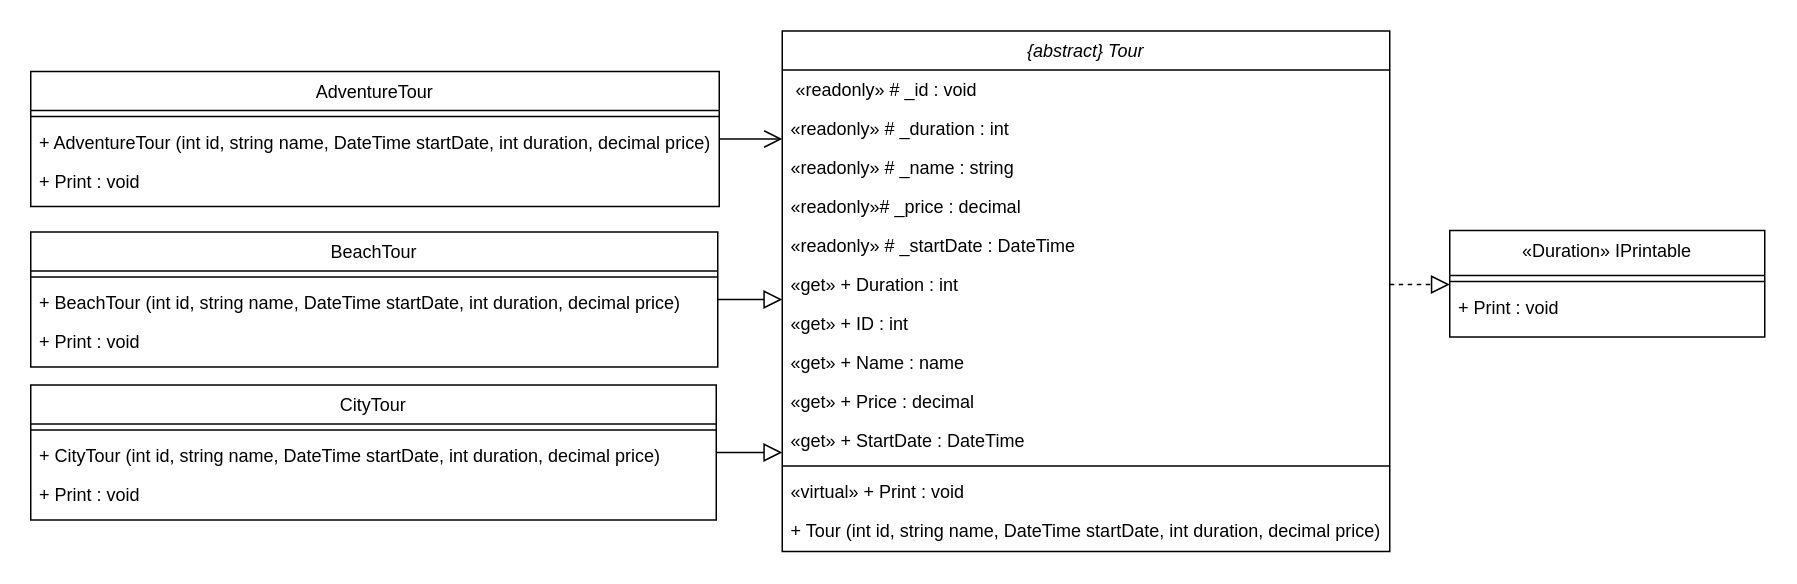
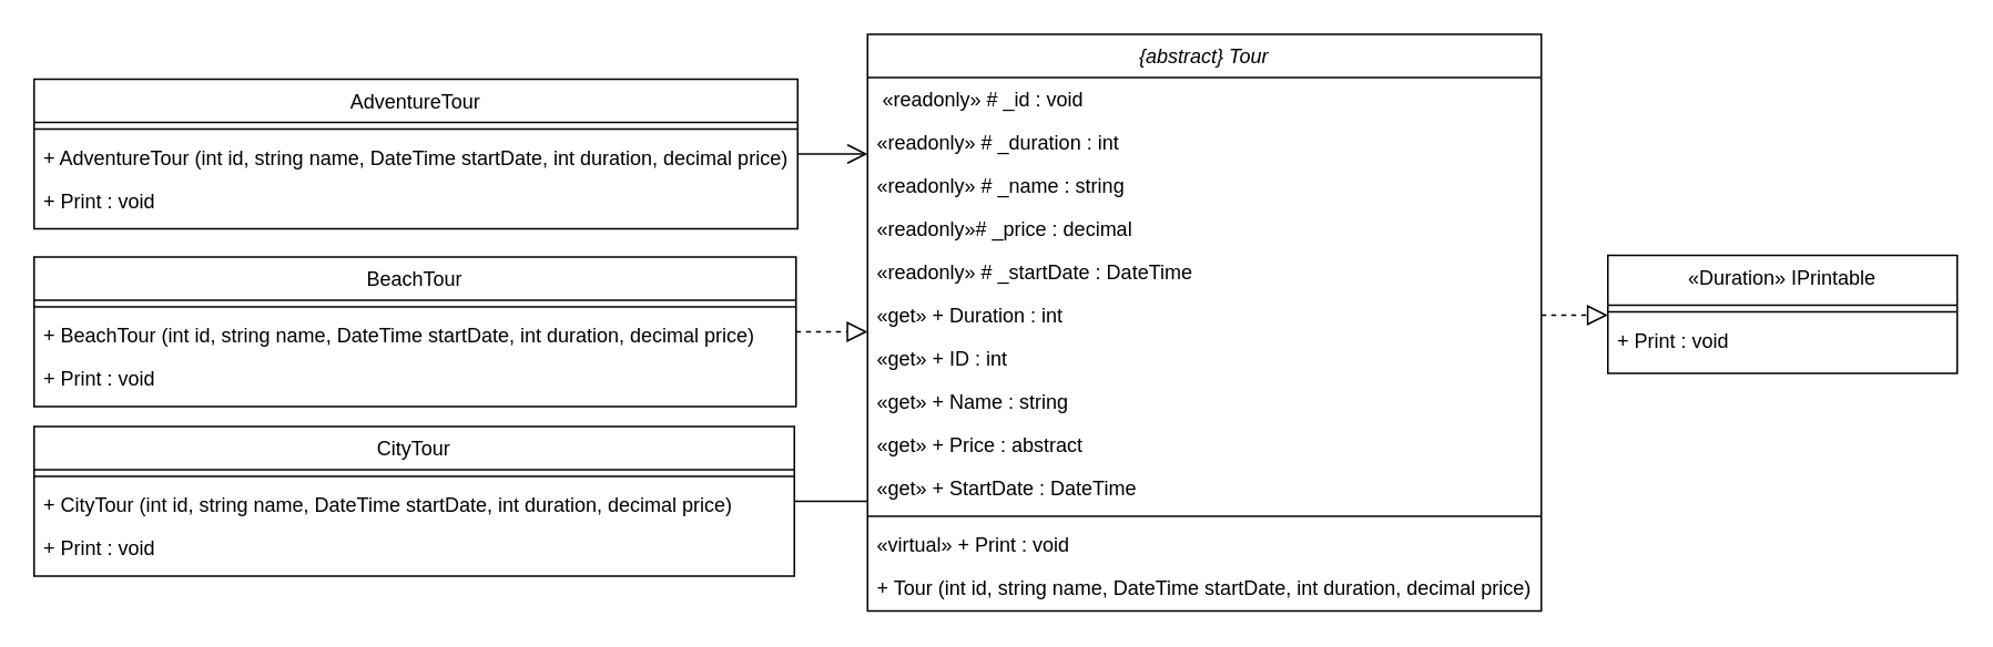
  <mxCell id="0" />
  <mxCell id="1" parent="0" />
  <mxCell id="2" value="{abstract} Tour" style="swimlane;fontStyle=2;align=center;verticalAlign=top;childLayout=stackLayout;horizontal=1;startSize=26;horizontalStack=0;resizeParent=1;resizeLast=0;collapsible=1;marginBottom=0;rounded=0;shadow=0;strokeWidth=1;" parent="1" vertex="1"><mxGeometry x="521" y="20" width="405" height="347" as="geometry"><mxRectangle x="230" y="140" width="160" height="26" as="alternateBounds" /></mxGeometry></mxCell>
  <mxCell id="3" value=" «readonly» # _id : void" style="text;align=left;verticalAlign=top;spacingLeft=4;spacingRight=4;overflow=hidden;rotatable=0;points=[[0,0.5],[1,0.5]];portConstraint=eastwest;" parent="2" vertex="1"><mxGeometry y="26" width="405" height="26" as="geometry" /></mxCell>
  <mxCell id="4" value="«readonly» # _duration : int        " style="text;align=left;verticalAlign=top;spacingLeft=4;spacingRight=4;overflow=hidden;rotatable=0;points=[[0,0.5],[1,0.5]];portConstraint=eastwest;" parent="2" vertex="1"><mxGeometry y="52" width="405" height="26" as="geometry" /></mxCell>
  <mxCell id="5" value="«readonly» # _name : string" style="text;align=left;verticalAlign=top;spacingLeft=4;spacingRight=4;overflow=hidden;rotatable=0;points=[[0,0.5],[1,0.5]];portConstraint=eastwest;" parent="2" vertex="1"><mxGeometry y="78" width="405" height="26" as="geometry" /></mxCell>
  <mxCell id="6" value="«readonly»# _price : decimal" style="text;align=left;verticalAlign=top;spacingLeft=4;spacingRight=4;overflow=hidden;rotatable=0;points=[[0,0.5],[1,0.5]];portConstraint=eastwest;rounded=0;shadow=0;html=0;" parent="2" vertex="1"><mxGeometry y="104" width="405" height="26" as="geometry" /></mxCell>
  <mxCell id="7" value="«readonly» # _startDate : DateTime" style="text;align=left;verticalAlign=top;spacingLeft=4;spacingRight=4;overflow=hidden;rotatable=0;points=[[0,0.5],[1,0.5]];portConstraint=eastwest;rounded=0;shadow=0;html=0;" parent="2" vertex="1"><mxGeometry y="130" width="405" height="26" as="geometry" /></mxCell>
  <mxCell id="8" value="«get» + Duration : int" style="text;align=left;verticalAlign=top;spacingLeft=4;spacingRight=4;overflow=hidden;rotatable=0;points=[[0,0.5],[1,0.5]];portConstraint=eastwest;rounded=0;shadow=0;html=0;" parent="2" vertex="1"><mxGeometry y="156" width="405" height="26" as="geometry" /></mxCell>
  <mxCell id="9" value="«get» + ID : int" style="text;align=left;verticalAlign=top;spacingLeft=4;spacingRight=4;overflow=hidden;rotatable=0;points=[[0,0.5],[1,0.5]];portConstraint=eastwest;rounded=0;shadow=0;html=0;" parent="2" vertex="1"><mxGeometry y="182" width="405" height="26" as="geometry" /></mxCell>
- <mxCell id="10" value="«get» + Name : name" style="text;align=left;verticalAlign=top;spacingLeft=4;spacingRight=4;overflow=hidden;rotatable=0;points=[[0,0.5],[1,0.5]];portConstraint=eastwest;rounded=0;shadow=0;html=0;" parent="2" vertex="1"><mxGeometry y="208" width="405" height="26" as="geometry" /></mxCell>
- <mxCell id="11" value="«get» + Price : decimal" style="text;align=left;verticalAlign=top;spacingLeft=4;spacingRight=4;overflow=hidden;rotatable=0;points=[[0,0.5],[1,0.5]];portConstraint=eastwest;rounded=0;shadow=0;html=0;" parent="2" vertex="1"><mxGeometry y="234" width="405" height="26" as="geometry" /></mxCell>
+ <mxCell id="10" value="«get» + Name : string" style="text;align=left;verticalAlign=top;spacingLeft=4;spacingRight=4;overflow=hidden;rotatable=0;points=[[0,0.5],[1,0.5]];portConstraint=eastwest;rounded=0;shadow=0;html=0;" parent="2" vertex="1"><mxGeometry y="208" width="405" height="26" as="geometry" /></mxCell>
+ <mxCell id="11" value="«get» + Price : abstract" style="text;align=left;verticalAlign=top;spacingLeft=4;spacingRight=4;overflow=hidden;rotatable=0;points=[[0,0.5],[1,0.5]];portConstraint=eastwest;rounded=0;shadow=0;html=0;" parent="2" vertex="1"><mxGeometry y="234" width="405" height="26" as="geometry" /></mxCell>
  <mxCell id="12" value="«get» + StartDate : DateTime" style="text;align=left;verticalAlign=top;spacingLeft=4;spacingRight=4;overflow=hidden;rotatable=0;points=[[0,0.5],[1,0.5]];portConstraint=eastwest;" parent="2" vertex="1"><mxGeometry y="260" width="405" height="26" as="geometry" /></mxCell>
  <mxCell id="13" value="" style="line;html=1;strokeWidth=1;align=left;verticalAlign=middle;spacingTop=-1;spacingLeft=3;spacingRight=3;rotatable=0;labelPosition=right;points=[];portConstraint=eastwest;" parent="2" vertex="1"><mxGeometry y="286" width="405" height="8" as="geometry" /></mxCell>
  <mxCell id="14" value="«virtual» + Print : void " style="text;align=left;verticalAlign=top;spacingLeft=4;spacingRight=4;overflow=hidden;rotatable=0;points=[[0,0.5],[1,0.5]];portConstraint=eastwest;" parent="2" vertex="1"><mxGeometry y="294" width="405" height="26" as="geometry" /></mxCell>
  <mxCell id="15" value="+ Tour (int id, string name, DateTime startDate, int duration, decimal price)" style="text;align=left;verticalAlign=top;spacingLeft=4;spacingRight=4;overflow=hidden;rotatable=0;points=[[0,0.5],[1,0.5]];portConstraint=eastwest;" parent="2" vertex="1"><mxGeometry y="320" width="405" height="26" as="geometry" /></mxCell>
  <mxCell id="16" value="AdventureTour" style="swimlane;fontStyle=0;align=center;verticalAlign=top;childLayout=stackLayout;horizontal=1;startSize=26;horizontalStack=0;resizeParent=1;resizeLast=0;collapsible=1;marginBottom=0;rounded=0;shadow=0;strokeWidth=1;" parent="1" vertex="1"><mxGeometry x="20" y="47" width="459" height="90" as="geometry"><mxRectangle x="130" y="380" width="160" height="26" as="alternateBounds" /></mxGeometry></mxCell>
  <mxCell id="17" value="" style="line;html=1;strokeWidth=1;align=left;verticalAlign=middle;spacingTop=-1;spacingLeft=3;spacingRight=3;rotatable=0;labelPosition=right;points=[];portConstraint=eastwest;" parent="16" vertex="1"><mxGeometry y="26" width="459" height="8" as="geometry" /></mxCell>
  <mxCell id="18" value="+ AdventureTour (int id, string name, DateTime startDate, int duration, decimal price)" style="text;align=left;verticalAlign=top;spacingLeft=4;spacingRight=4;overflow=hidden;rotatable=0;points=[[0,0.5],[1,0.5]];portConstraint=eastwest;" parent="16" vertex="1"><mxGeometry y="34" width="459" height="26" as="geometry" /></mxCell>
  <mxCell id="19" value="+ Print : void" style="text;align=left;verticalAlign=top;spacingLeft=4;spacingRight=4;overflow=hidden;rotatable=0;points=[[0,0.5],[1,0.5]];portConstraint=eastwest;" parent="16" vertex="1"><mxGeometry y="60" width="459" height="26" as="geometry" /></mxCell>
  <mxCell id="20" value="" style="endArrow=open;endSize=10;endFill=0;shadow=0;strokeWidth=1;rounded=0;curved=0;edgeStyle=elbowEdgeStyle;elbow=vertical;" parent="1" source="16" target="2" edge="1"><mxGeometry width="160" relative="1" as="geometry"><mxPoint x="841" y="224" as="sourcePoint" /><mxPoint x="841" y="224" as="targetPoint" /></mxGeometry></mxCell>
- <mxCell id="21" value="" style="endArrow=block;endSize=10;endFill=0;shadow=0;strokeWidth=1;rounded=0;curved=0;edgeStyle=elbowEdgeStyle;elbow=vertical;" parent="1" source="26" target="2" edge="1"><mxGeometry width="160" relative="1" as="geometry"><mxPoint x="911" y="581" as="sourcePoint" /><mxPoint x="831" y="411" as="targetPoint" /></mxGeometry></mxCell>
+ <mxCell id="21" value="" style="endArrow=none;endSize=10;endFill=0;shadow=0;strokeWidth=1;rounded=0;curved=0;edgeStyle=elbowEdgeStyle;elbow=vertical;" parent="1" source="26" target="2" edge="1"><mxGeometry width="160" relative="1" as="geometry"><mxPoint x="911" y="581" as="sourcePoint" /><mxPoint x="831" y="411" as="targetPoint" /></mxGeometry></mxCell>
  <mxCell id="22" value="«Duration» IPrintable" style="swimlane;fontStyle=0;align=center;verticalAlign=top;childLayout=stackLayout;horizontal=1;startSize=30;horizontalStack=0;resizeParent=1;resizeLast=0;collapsible=1;marginBottom=0;rounded=0;shadow=0;strokeWidth=1;" parent="1" vertex="1"><mxGeometry x="966" y="153" width="210" height="71" as="geometry"><mxRectangle x="340" y="380" width="170" height="26" as="alternateBounds" /></mxGeometry></mxCell>
  <mxCell id="23" value="" style="line;html=1;strokeWidth=1;align=left;verticalAlign=middle;spacingTop=-1;spacingLeft=3;spacingRight=3;rotatable=0;labelPosition=right;points=[];portConstraint=eastwest;" parent="22" vertex="1"><mxGeometry y="30" width="210" height="8" as="geometry" /></mxCell>
  <mxCell id="24" value="+ Print : void" style="text;align=left;verticalAlign=top;spacingLeft=4;spacingRight=4;overflow=hidden;rotatable=0;points=[[0,0.5],[1,0.5]];portConstraint=eastwest;" parent="22" vertex="1"><mxGeometry y="38" width="210" height="26" as="geometry" /></mxCell>
  <mxCell id="25" value="" style="endArrow=block;endSize=10;endFill=0;shadow=0;strokeWidth=1;rounded=0;curved=0;edgeStyle=elbowEdgeStyle;elbow=vertical;exitX=1;exitY=0.5;exitDx=0;exitDy=0;dashed=1;" parent="1" source="8" target="22" edge="1"><mxGeometry width="160" relative="1" as="geometry"><mxPoint x="921" y="591" as="sourcePoint" /><mxPoint x="841" y="421" as="targetPoint" /></mxGeometry></mxCell>
  <mxCell id="26" value="CityTour" style="swimlane;fontStyle=0;align=center;verticalAlign=top;childLayout=stackLayout;horizontal=1;startSize=26;horizontalStack=0;resizeParent=1;resizeLast=0;collapsible=1;marginBottom=0;rounded=0;shadow=0;strokeWidth=1;" parent="1" vertex="1"><mxGeometry x="20" y="256" width="457" height="90" as="geometry"><mxRectangle x="130" y="380" width="160" height="26" as="alternateBounds" /></mxGeometry></mxCell>
  <mxCell id="27" value="" style="line;html=1;strokeWidth=1;align=left;verticalAlign=middle;spacingTop=-1;spacingLeft=3;spacingRight=3;rotatable=0;labelPosition=right;points=[];portConstraint=eastwest;" parent="26" vertex="1"><mxGeometry y="26" width="457" height="8" as="geometry" /></mxCell>
  <mxCell id="28" value="+ CityTour (int id, string name, DateTime startDate, int duration, decimal price)" style="text;align=left;verticalAlign=top;spacingLeft=4;spacingRight=4;overflow=hidden;rotatable=0;points=[[0,0.5],[1,0.5]];portConstraint=eastwest;" parent="26" vertex="1"><mxGeometry y="34" width="457" height="26" as="geometry" /></mxCell>
  <mxCell id="29" value="+ Print : void" style="text;align=left;verticalAlign=top;spacingLeft=4;spacingRight=4;overflow=hidden;rotatable=0;points=[[0,0.5],[1,0.5]];portConstraint=eastwest;" parent="26" vertex="1"><mxGeometry y="60" width="457" height="26" as="geometry" /></mxCell>
  <mxCell id="30" value="BeachTour" style="swimlane;fontStyle=0;align=center;verticalAlign=top;childLayout=stackLayout;horizontal=1;startSize=26;horizontalStack=0;resizeParent=1;resizeLast=0;collapsible=1;marginBottom=0;rounded=0;shadow=0;strokeWidth=1;" parent="1" vertex="1"><mxGeometry x="20" y="154" width="458" height="90" as="geometry"><mxRectangle x="130" y="380" width="160" height="26" as="alternateBounds" /></mxGeometry></mxCell>
  <mxCell id="31" value="" style="line;html=1;strokeWidth=1;align=left;verticalAlign=middle;spacingTop=-1;spacingLeft=3;spacingRight=3;rotatable=0;labelPosition=right;points=[];portConstraint=eastwest;" parent="30" vertex="1"><mxGeometry y="26" width="458" height="8" as="geometry" /></mxCell>
  <mxCell id="32" value="+ BeachTour (int id, string name, DateTime startDate, int duration, decimal price)" style="text;align=left;verticalAlign=top;spacingLeft=4;spacingRight=4;overflow=hidden;rotatable=0;points=[[0,0.5],[1,0.5]];portConstraint=eastwest;" parent="30" vertex="1"><mxGeometry y="34" width="458" height="26" as="geometry" /></mxCell>
  <mxCell id="33" value="+ Print : void" style="text;align=left;verticalAlign=top;spacingLeft=4;spacingRight=4;overflow=hidden;rotatable=0;points=[[0,0.5],[1,0.5]];portConstraint=eastwest;" parent="30" vertex="1"><mxGeometry y="60" width="458" height="26" as="geometry" /></mxCell>
- <mxCell id="34" value="" style="endArrow=block;endSize=10;endFill=0;shadow=0;strokeWidth=1;rounded=0;curved=0;edgeStyle=elbowEdgeStyle;elbow=vertical;" parent="1" source="30" target="2" edge="1"><mxGeometry width="160" relative="1" as="geometry"><mxPoint x="771" y="731" as="sourcePoint" /><mxPoint x="798" y="376" as="targetPoint" /></mxGeometry></mxCell>
+ <mxCell id="34" value="" style="endArrow=block;endSize=10;endFill=0;shadow=0;strokeWidth=1;rounded=0;curved=0;edgeStyle=elbowEdgeStyle;elbow=vertical;dashed=1;" parent="1" source="30" target="2" edge="1"><mxGeometry width="160" relative="1" as="geometry"><mxPoint x="771" y="731" as="sourcePoint" /><mxPoint x="798" y="376" as="targetPoint" /></mxGeometry></mxCell>
